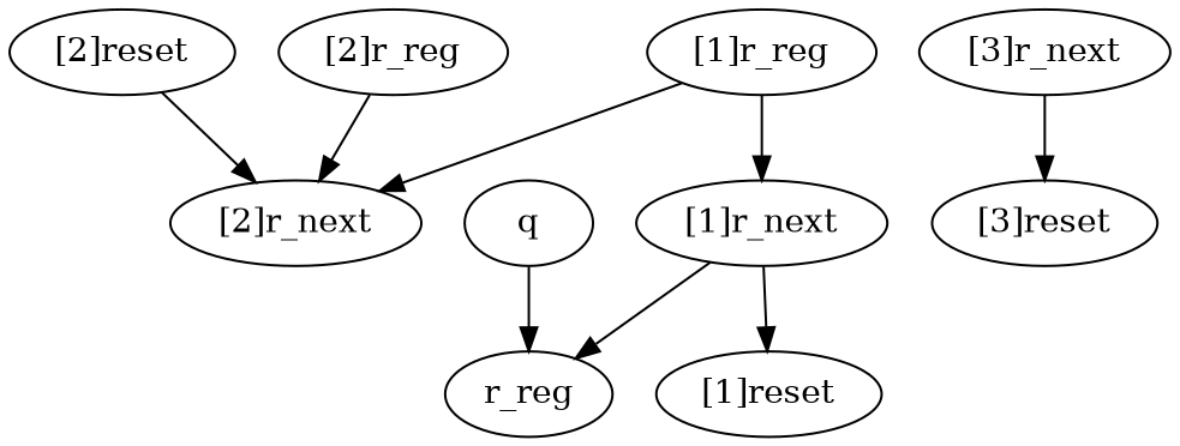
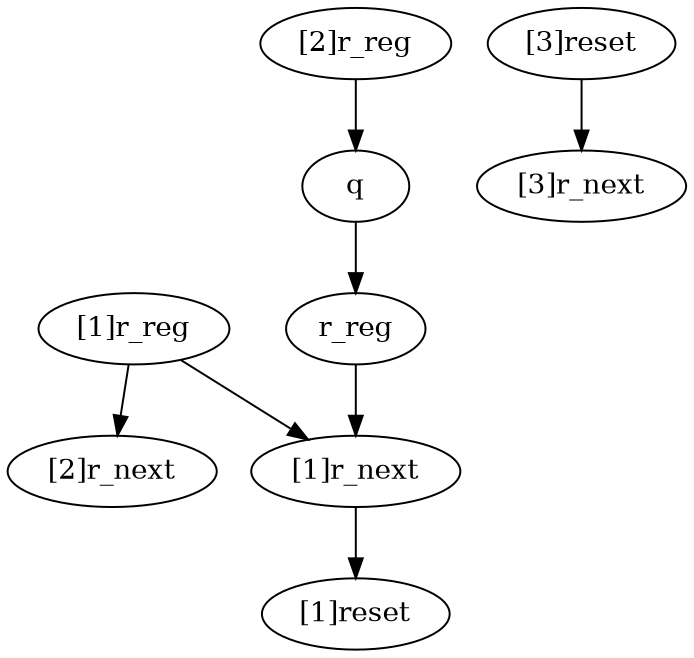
  strict digraph {
    node [complexity=20]
-   "[2]reset" [importance=1.32716017248 rank=0.0663580086238]
    "[2]r_next" [complexity=13 importance=1.19135778545 rank=0.0916429065729]
    "[1]r_reg" [complexity=11 importance=0.944443957274 rank=0.0858585415704]
    "[1]r_next" [complexity=4 importance=0.685185132806 rank=0.171296283201]
    r_reg [complexity=2 importance=0.438271304633 rank=0.219135652317]
    "[1]reset" [complexity=11 importance=0.820987519835 rank=0.0746352290759]
    "[2]r_reg" [importance=1.45061660992 rank=0.0725308304958]
    "[3]r_next" [complexity=22 importance=1.69753043809 rank=0.0771604744586]
    q [complexity=0 importance=0.179012480165 rank=0.0]
    "[3]reset" [complexity=29 importance=1.83333282512 rank=0.0632183732799]
-   "[2]reset" -> "[2]r_next"
    "[1]r_reg" -> "[2]r_next"
    "[1]r_reg" -> "[1]r_next"
-   "[1]r_next" -> r_reg
+   r_reg -> "[1]r_next"
    "[1]r_next" -> "[1]reset"
-   "[2]r_reg" -> "[2]r_next"
+   "[2]r_reg" -> q
    q -> r_reg
-   "[3]r_next" -> "[3]reset"
+   "[3]reset" -> "[3]r_next"
  }
